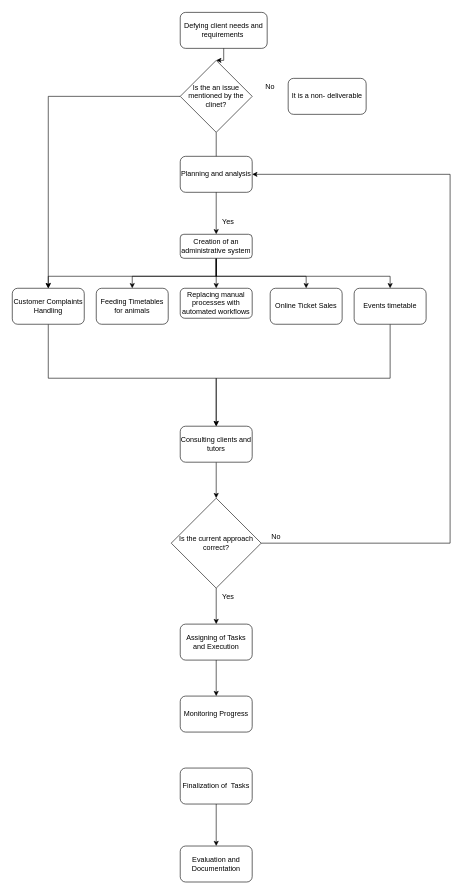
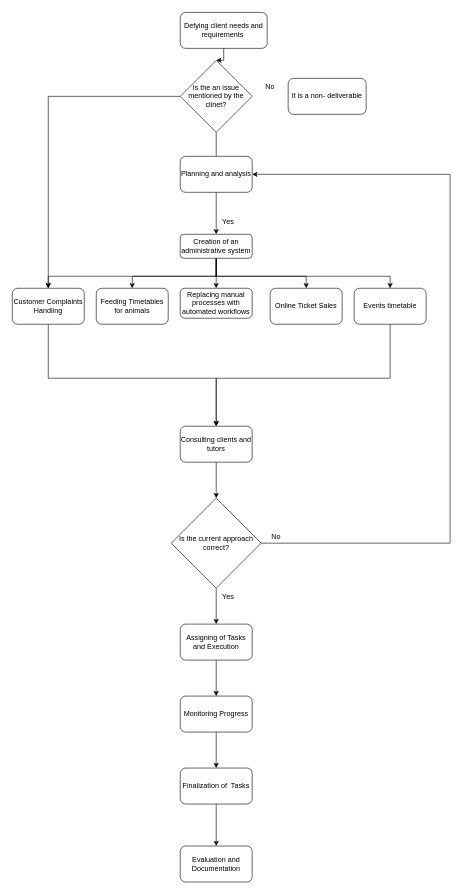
  <mxCell id="0" />
  <mxCell id="1" parent="0" />
  <mxCell id="2" style="edgeStyle=orthogonalEdgeStyle;rounded=0;orthogonalLoop=1;jettySize=auto;html=1;entryX=0.5;entryY=0;entryDx=0;entryDy=0;" edge="1" parent="1" source="7" target="8"><mxGeometry relative="1" as="geometry" /></mxCell>
  <mxCell id="3" style="edgeStyle=orthogonalEdgeStyle;rounded=0;orthogonalLoop=1;jettySize=auto;html=1;entryX=0.5;entryY=0;entryDx=0;entryDy=0;" edge="1" parent="1" source="7" target="14"><mxGeometry relative="1" as="geometry"><Array as="points"><mxPoint x="360" y="460" /><mxPoint x="220" y="460" /></Array></mxGeometry></mxCell>
  <mxCell id="4" style="edgeStyle=orthogonalEdgeStyle;rounded=0;orthogonalLoop=1;jettySize=auto;html=1;entryX=0.5;entryY=0;entryDx=0;entryDy=0;" edge="1" parent="1" source="7" target="11"><mxGeometry relative="1" as="geometry"><Array as="points"><mxPoint x="360" y="460" /><mxPoint x="510" y="460" /></Array></mxGeometry></mxCell>
  <mxCell id="5" style="edgeStyle=orthogonalEdgeStyle;rounded=0;orthogonalLoop=1;jettySize=auto;html=1;entryX=0.5;entryY=0;entryDx=0;entryDy=0;" edge="1" parent="1" source="7" target="16"><mxGeometry relative="1" as="geometry"><Array as="points"><mxPoint x="360" y="460" /><mxPoint x="80" y="460" /></Array></mxGeometry></mxCell>
  <mxCell id="6" style="edgeStyle=orthogonalEdgeStyle;rounded=0;orthogonalLoop=1;jettySize=auto;html=1;entryX=0.5;entryY=0;entryDx=0;entryDy=0;" edge="1" parent="1" source="7" target="13"><mxGeometry relative="1" as="geometry"><Array as="points"><mxPoint x="360" y="460" /><mxPoint x="650" y="460" /></Array></mxGeometry></mxCell>
  <mxCell id="7" value="Creation of an administrative system" style="rounded=1;whiteSpace=wrap;html=1;fontSize=12;glass=0;strokeWidth=1;shadow=0;" parent="1" vertex="1"><mxGeometry x="300" y="390" width="120" height="40" as="geometry" /></mxCell>
  <mxCell id="8" value="Replacing manual processes with automated workflows" style="rounded=1;whiteSpace=wrap;html=1;fontSize=12;glass=0;strokeWidth=1;shadow=0;" parent="1" vertex="1"><mxGeometry x="300" y="480" width="120" height="50" as="geometry" /></mxCell>
  <mxCell id="9" style="edgeStyle=orthogonalEdgeStyle;rounded=0;orthogonalLoop=1;jettySize=auto;html=1;entryX=0.5;entryY=0;entryDx=0;entryDy=0;" edge="1" parent="1" source="19" target="7"><mxGeometry relative="1" as="geometry" /></mxCell>
  <mxCell id="10" value="Defying client needs and requirements&amp;nbsp;" style="rounded=1;whiteSpace=wrap;html=1;" vertex="1" parent="1"><mxGeometry x="300" y="20" width="145" height="60" as="geometry" /></mxCell>
  <mxCell id="11" value="Online Ticket Sales" style="rounded=1;whiteSpace=wrap;html=1;" vertex="1" parent="1"><mxGeometry x="450" y="480" width="120" height="60" as="geometry" /></mxCell>
  <mxCell id="12" style="edgeStyle=orthogonalEdgeStyle;rounded=0;orthogonalLoop=1;jettySize=auto;html=1;entryX=0.5;entryY=0;entryDx=0;entryDy=0;" edge="1" parent="1" source="13" target="24"><mxGeometry relative="1" as="geometry"><Array as="points"><mxPoint x="650" y="630" /><mxPoint x="360" y="630" /></Array></mxGeometry></mxCell>
  <mxCell id="13" value="Events timetable" style="rounded=1;whiteSpace=wrap;html=1;" vertex="1" parent="1"><mxGeometry x="590" y="480" width="120" height="60" as="geometry" /></mxCell>
  <mxCell id="14" value="Feeding Timetables for animals" style="rounded=1;whiteSpace=wrap;html=1;" vertex="1" parent="1"><mxGeometry x="160" y="480" width="120" height="60" as="geometry" /></mxCell>
  <mxCell id="15" style="edgeStyle=orthogonalEdgeStyle;rounded=0;orthogonalLoop=1;jettySize=auto;html=1;entryX=0.5;entryY=0;entryDx=0;entryDy=0;" edge="1" parent="1" source="16" target="24"><mxGeometry relative="1" as="geometry"><Array as="points"><mxPoint x="80" y="630" /><mxPoint x="360" y="630" /></Array></mxGeometry></mxCell>
  <mxCell id="16" value="Customer Complaints Handling" style="rounded=1;whiteSpace=wrap;html=1;" vertex="1" parent="1"><mxGeometry x="20" y="480" width="120" height="60" as="geometry" /></mxCell>
  <mxCell id="17" value="" style="edgeStyle=orthogonalEdgeStyle;rounded=0;orthogonalLoop=1;jettySize=auto;html=1;entryX=0.5;entryY=0;entryDx=0;entryDy=0;" edge="1" parent="1" source="10" target="19"><mxGeometry relative="1" as="geometry"><mxPoint x="360" y="80" as="sourcePoint" /><mxPoint x="360" y="270" as="targetPoint" /></mxGeometry></mxCell>
  <mxCell id="18" style="edgeStyle=orthogonalEdgeStyle;rounded=0;orthogonalLoop=1;jettySize=auto;html=1;" edge="1" parent="1" source="19" target="16"><mxGeometry relative="1" as="geometry" /></mxCell>
  <mxCell id="19" value="Is the an issue mentioned by the clinet?" style="rhombus;whiteSpace=wrap;html=1;" vertex="1" parent="1"><mxGeometry x="300" y="100" width="120" height="120" as="geometry" /></mxCell>
  <mxCell id="20" value="Yes" style="text;html=1;align=center;verticalAlign=middle;whiteSpace=wrap;rounded=0;" vertex="1" parent="1"><mxGeometry x="350" y="360" width="60" height="20" as="geometry" /></mxCell>
  <mxCell id="21" value="It is a non- deliverable" style="rounded=1;whiteSpace=wrap;html=1;" vertex="1" parent="1"><mxGeometry x="480" y="130" width="130" height="60" as="geometry" /></mxCell>
  <mxCell id="22" value="No" style="text;html=1;align=center;verticalAlign=middle;whiteSpace=wrap;rounded=0;" vertex="1" parent="1"><mxGeometry x="420" y="130" width="60" height="30" as="geometry" /></mxCell>
  <mxCell id="23" style="edgeStyle=orthogonalEdgeStyle;rounded=0;orthogonalLoop=1;jettySize=auto;html=1;entryX=0.5;entryY=0;entryDx=0;entryDy=0;" edge="1" parent="1" source="24" target="28"><mxGeometry relative="1" as="geometry" /></mxCell>
  <mxCell id="24" value="Consulting clients and tutors" style="rounded=1;whiteSpace=wrap;html=1;" vertex="1" parent="1"><mxGeometry x="300" y="710" width="120" height="60" as="geometry" /></mxCell>
  <mxCell id="25" value="Planning and analysis" style="rounded=1;whiteSpace=wrap;html=1;" vertex="1" parent="1"><mxGeometry x="300" y="260" width="120" height="60" as="geometry" /></mxCell>
  <mxCell id="26" style="edgeStyle=orthogonalEdgeStyle;rounded=0;orthogonalLoop=1;jettySize=auto;html=1;entryX=1;entryY=0.5;entryDx=0;entryDy=0;" edge="1" parent="1" source="28" target="25"><mxGeometry relative="1" as="geometry"><Array as="points"><mxPoint x="750" y="905" /><mxPoint x="750" y="290" /></Array></mxGeometry></mxCell>
  <mxCell id="27" style="edgeStyle=orthogonalEdgeStyle;rounded=0;orthogonalLoop=1;jettySize=auto;html=1;entryX=0.5;entryY=0;entryDx=0;entryDy=0;" edge="1" parent="1" source="28" target="31"><mxGeometry relative="1" as="geometry" /></mxCell>
  <mxCell id="28" value="Is the current approach correct?" style="rhombus;whiteSpace=wrap;html=1;" vertex="1" parent="1"><mxGeometry x="285" y="830" width="150" height="150" as="geometry" /></mxCell>
  <mxCell id="29" value="No" style="text;html=1;align=center;verticalAlign=middle;whiteSpace=wrap;rounded=0;" vertex="1" parent="1"><mxGeometry x="430" y="880" width="60" height="30" as="geometry" /></mxCell>
  <mxCell id="30" style="edgeStyle=orthogonalEdgeStyle;rounded=0;orthogonalLoop=1;jettySize=auto;html=1;entryX=0.5;entryY=0;entryDx=0;entryDy=0;" edge="1" parent="1" source="31" target="34"><mxGeometry relative="1" as="geometry" /></mxCell>
  <mxCell id="31" value="Assigning of Tasks and Execution" style="rounded=1;whiteSpace=wrap;html=1;" vertex="1" parent="1"><mxGeometry x="300" y="1040" width="120" height="60" as="geometry" /></mxCell>
  <mxCell id="32" value="Yes" style="text;html=1;align=center;verticalAlign=middle;whiteSpace=wrap;rounded=0;" vertex="1" parent="1"><mxGeometry x="350" y="980" width="60" height="30" as="geometry" /></mxCell>
+ <mxCell id="33" style="edgeStyle=orthogonalEdgeStyle;rounded=0;orthogonalLoop=1;jettySize=auto;html=1;entryX=0.5;entryY=0;entryDx=0;entryDy=0;" edge="1" parent="1" source="34" target="36"><mxGeometry relative="1" as="geometry" /></mxCell>
  <mxCell id="34" value="Monitoring Progress" style="rounded=1;whiteSpace=wrap;html=1;" vertex="1" parent="1"><mxGeometry x="300" y="1160" width="120" height="60" as="geometry" /></mxCell>
  <mxCell id="35" style="edgeStyle=orthogonalEdgeStyle;rounded=0;orthogonalLoop=1;jettySize=auto;html=1;entryX=0.5;entryY=0;entryDx=0;entryDy=0;" edge="1" parent="1" source="36" target="37"><mxGeometry relative="1" as="geometry" /></mxCell>
  <mxCell id="36" value="Finalization of&amp;nbsp; Tasks" style="rounded=1;whiteSpace=wrap;html=1;" vertex="1" parent="1"><mxGeometry x="300" y="1280" width="120" height="60" as="geometry" /></mxCell>
  <mxCell id="37" value="Evaluation and Documentation" style="rounded=1;whiteSpace=wrap;html=1;" vertex="1" parent="1"><mxGeometry x="300" y="1410" width="120" height="60" as="geometry" /></mxCell>
